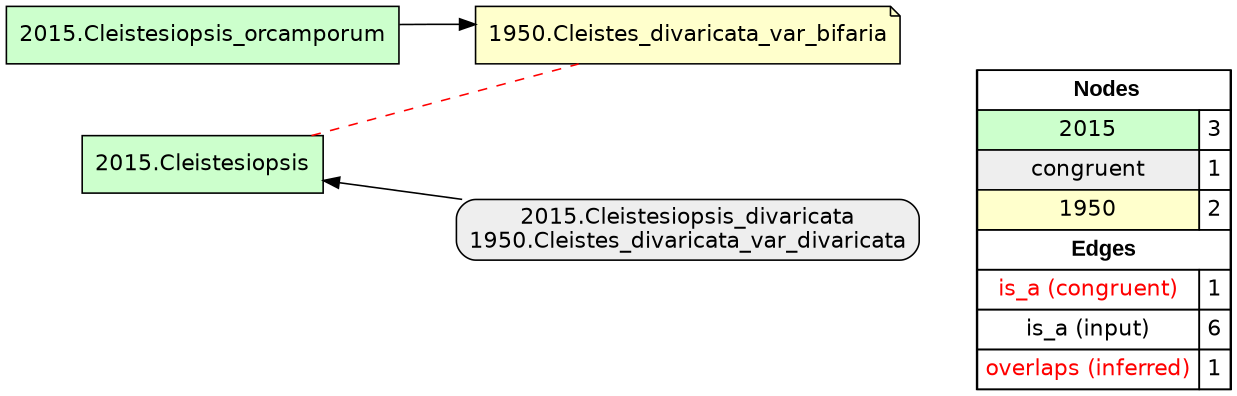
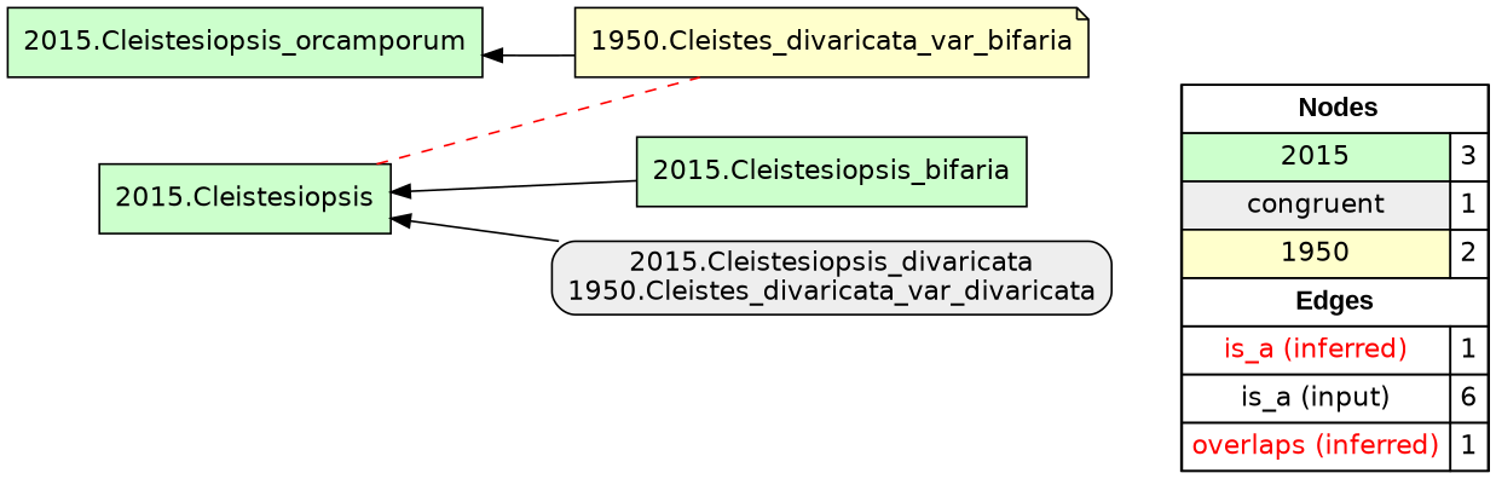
  digraph {
    fontname="DejaVu Sans"
    rankdir=RL
    node [fillcolor="#CCFFCC" fontname="DejaVu Sans" shape=box style=filled]
    edge [arrowhead=normal color="#000000" constraint=true fontname="DejaVu Sans" penwidth=1 style=solid]
-   n1 [fillcolor=white label=<   <TABLE BORDER="0" CELLBORDER="1" CELLSPACING="0" CELLPADDING="4">  <TR> <TD COLSPAN="2"><font face="Arial Black"> Nodes</font></TD> </TR>  <TR>   <TD bgcolor="#CCFFCC" fontname="helvetica">2015</TD>   <TD>3</TD>   </TR>  <TR>   <TD bgcolor="#EEEEEE" fontname="helvetica">congruent</TD>   <TD>1</TD>   </TR>  <TR>   <TD bgcolor="#FFFFCC" fontname="helvetica">1950</TD>   <TD>2</TD>   </TR>  <TR> <TD COLSPAN="2"><font face = "Arial Black"> Edges </font></TD> </TR>  <TR>   <TD><font color ="#FF0000">is_a (congruent)</font></TD><TD>1</TD> </TR> <TR>   <TD><font color ="#000000">is_a (input)</font></TD><TD>6</TD> </TR> <TR>   <TD><font color ="#FF0000">overlaps (inferred)</font></TD><TD>1</TD> </TR> </TABLE>   > margin=0]
+   n1 [fillcolor=white label=<   <TABLE BORDER="0" CELLBORDER="1" CELLSPACING="0" CELLPADDING="4">  <TR> <TD COLSPAN="2"><font face="Arial Black"> Nodes</font></TD> </TR>  <TR>   <TD bgcolor="#CCFFCC" fontname="helvetica">2015</TD>   <TD>3</TD>   </TR>  <TR>   <TD bgcolor="#EEEEEE" fontname="helvetica">congruent</TD>   <TD>1</TD>   </TR>  <TR>   <TD bgcolor="#FFFFCC" fontname="helvetica">1950</TD>   <TD>2</TD>   </TR>  <TR> <TD COLSPAN="2"><font face = "Arial Black"> Edges </font></TD> </TR>  <TR>   <TD><font color ="#FF0000">is_a (inferred)</font></TD><TD>1</TD> </TR> <TR>   <TD><font color ="#000000">is_a (input)</font></TD><TD>6</TD> </TR> <TR>   <TD><font color ="#FF0000">overlaps (inferred)</font></TD><TD>1</TD> </TR> </TABLE>   > margin=0]
    "1950.Cleistes_divaricata_var_bifaria" [fillcolor="#FFFFCC" shape=note]
    "2015.Cleistesiopsis_orcamporum"
    "2015.Cleistesiopsis"
+   "2015.Cleistesiopsis_bifaria"
    "2015.Cleistesiopsis_divaricata\n1950.Cleistes_divaricata_var_divaricata" [fillcolor="#EEEEEE" style="filled,rounded"]
    subgraph sub_1 {
      rank=source
      n1
    }
-   "2015.Cleistesiopsis_orcamporum" -> "1950.Cleistes_divaricata_var_bifaria"
+   "1950.Cleistes_divaricata_var_bifaria" -> "2015.Cleistesiopsis_orcamporum"
    "2015.Cleistesiopsis" -> "1950.Cleistes_divaricata_var_bifaria" [arrowhead=none color="#FF0000" constraint=false style=dashed]
+   "2015.Cleistesiopsis_bifaria" -> "2015.Cleistesiopsis"
    "2015.Cleistesiopsis_divaricata\n1950.Cleistes_divaricata_var_divaricata" -> "2015.Cleistesiopsis"
  }
